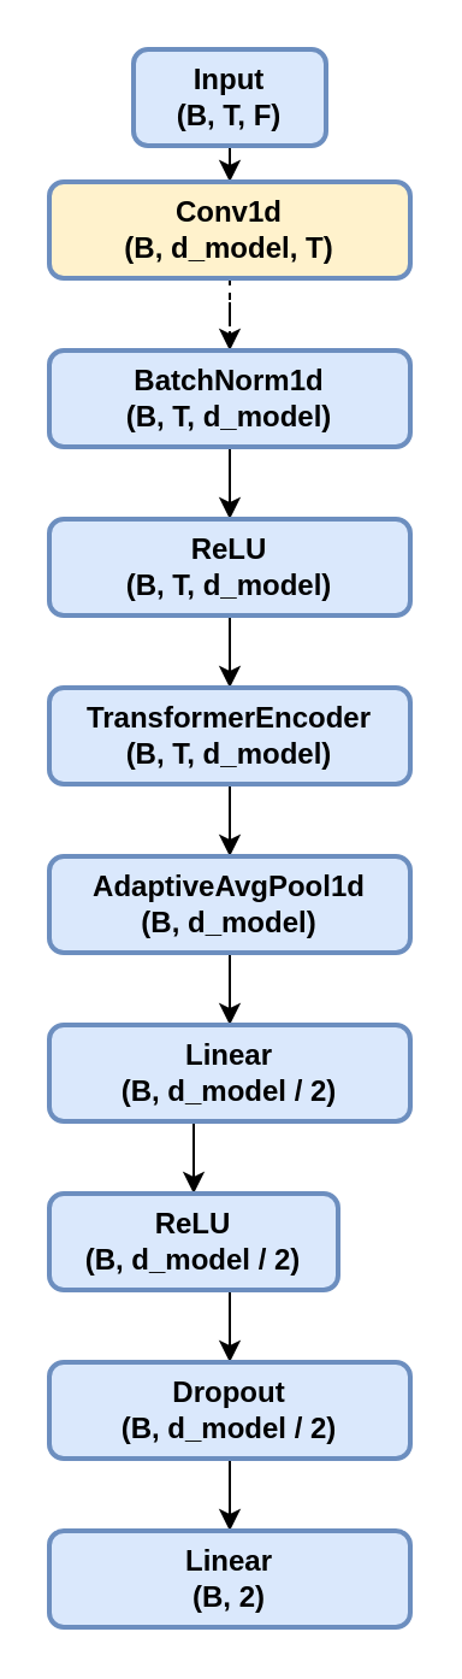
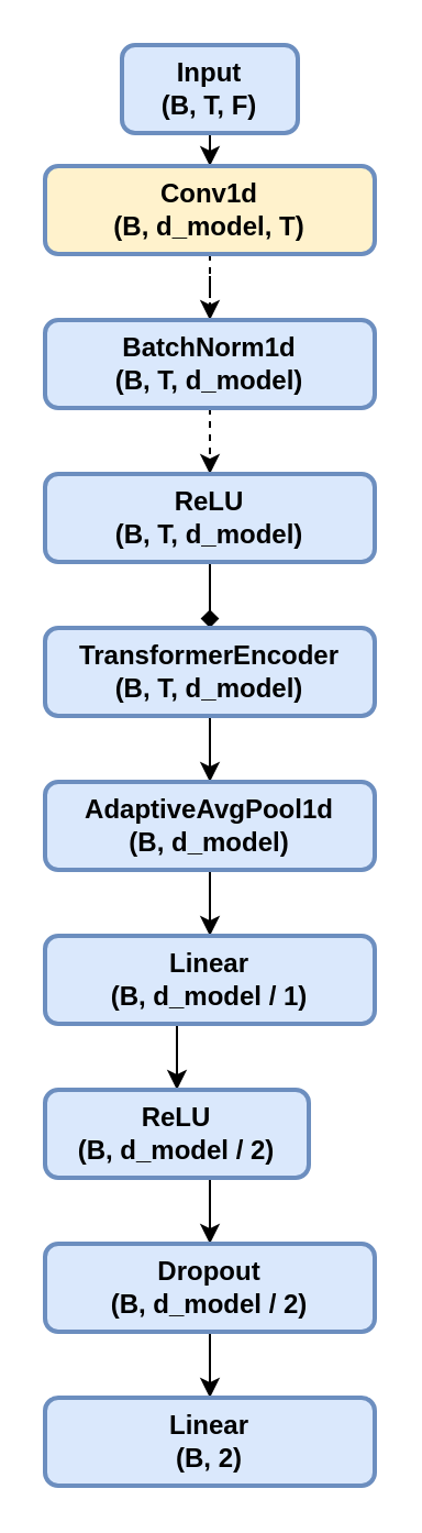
  <mxCell id="0" />
  <mxCell id="1" parent="0" />
  <mxCell id="2" style="edgeStyle=orthogonalEdgeStyle;rounded=0;orthogonalLoop=1;jettySize=auto;html=1;exitX=0.5;exitY=1;exitDx=0;exitDy=0;entryX=0.5;entryY=0;entryDx=0;entryDy=0;" edge="1" parent="1" source="3" target="5"><mxGeometry relative="1" as="geometry" /></mxCell>
  <mxCell id="3" value="&lt;b&gt;Input&lt;/b&gt;&lt;div&gt;&lt;b&gt;(B, T, F)&lt;/b&gt;&lt;/div&gt;" style="rounded=1;whiteSpace=wrap;html=1;fillColor=#dae8fc;strokeColor=#6c8ebf;strokeWidth=2;" vertex="1" parent="1"><mxGeometry x="55" y="20" width="80" height="40" as="geometry" /></mxCell>
  <mxCell id="4" style="edgeStyle=orthogonalEdgeStyle;rounded=0;orthogonalLoop=1;jettySize=auto;html=1;exitX=0.5;exitY=1;exitDx=0;exitDy=0;dashed=1;" edge="1" parent="1" source="5" target="7"><mxGeometry relative="1" as="geometry" /></mxCell>
  <mxCell id="5" value="&lt;b&gt;Conv1d&lt;/b&gt;&lt;br&gt;&lt;div&gt;&lt;b&gt;(B, d_model, T)&lt;/b&gt;&lt;/div&gt;" style="rounded=1;whiteSpace=wrap;html=1;fillColor=#fff2cc;strokeColor=#6c8ebf;strokeWidth=2;" vertex="1" parent="1"><mxGeometry x="20" y="75" width="150" height="40" as="geometry" /></mxCell>
- <mxCell id="6" style="edgeStyle=orthogonalEdgeStyle;rounded=0;orthogonalLoop=1;jettySize=auto;html=1;exitX=0.5;exitY=1;exitDx=0;exitDy=0;entryX=0.5;entryY=0;entryDx=0;entryDy=0;" edge="1" parent="1" source="7" target="9"><mxGeometry relative="1" as="geometry" /></mxCell>
+ <mxCell id="6" style="edgeStyle=orthogonalEdgeStyle;rounded=0;orthogonalLoop=1;jettySize=auto;html=1;exitX=0.5;exitY=1;exitDx=0;exitDy=0;entryX=0.5;entryY=0;entryDx=0;entryDy=0;dashed=1;" edge="1" parent="1" source="7" target="9"><mxGeometry relative="1" as="geometry" /></mxCell>
  <mxCell id="7" value="&lt;b&gt;BatchNorm1d&lt;/b&gt;&lt;br&gt;&lt;div&gt;&lt;b&gt;(B, T, d_model)&lt;/b&gt;&lt;/div&gt;" style="rounded=1;whiteSpace=wrap;html=1;fillColor=#dae8fc;strokeColor=#6c8ebf;strokeWidth=2;" vertex="1" parent="1"><mxGeometry x="20" y="145" width="150" height="40" as="geometry" /></mxCell>
- <mxCell id="8" style="edgeStyle=orthogonalEdgeStyle;rounded=0;orthogonalLoop=1;jettySize=auto;html=1;exitX=0.5;exitY=1;exitDx=0;exitDy=0;entryX=0.5;entryY=0;entryDx=0;entryDy=0;" edge="1" parent="1" source="9" target="11"><mxGeometry relative="1" as="geometry" /></mxCell>
+ <mxCell id="8" style="edgeStyle=orthogonalEdgeStyle;rounded=0;orthogonalLoop=1;jettySize=auto;html=1;exitX=0.5;exitY=1;exitDx=0;exitDy=0;entryX=0.5;entryY=0;entryDx=0;entryDy=0;endArrow=diamond;" edge="1" parent="1" source="9" target="11"><mxGeometry relative="1" as="geometry" /></mxCell>
  <mxCell id="9" value="&lt;b&gt;ReLU&lt;/b&gt;&lt;br&gt;&lt;div&gt;&lt;b&gt;(B, T, d_model)&lt;/b&gt;&lt;/div&gt;" style="rounded=1;whiteSpace=wrap;html=1;fillColor=#dae8fc;strokeColor=#6c8ebf;strokeWidth=2;" vertex="1" parent="1"><mxGeometry x="20" y="215" width="150" height="40" as="geometry" /></mxCell>
  <mxCell id="10" style="edgeStyle=orthogonalEdgeStyle;rounded=0;orthogonalLoop=1;jettySize=auto;html=1;exitX=0.5;exitY=1;exitDx=0;exitDy=0;entryX=0.5;entryY=0;entryDx=0;entryDy=0;" edge="1" parent="1" source="11" target="13"><mxGeometry relative="1" as="geometry" /></mxCell>
  <mxCell id="11" value="&lt;b&gt;TransformerEncoder&lt;/b&gt;&lt;br&gt;&lt;div&gt;&lt;b&gt;(B, T, d_model)&lt;/b&gt;&lt;/div&gt;" style="rounded=1;whiteSpace=wrap;html=1;fillColor=#dae8fc;strokeColor=#6c8ebf;strokeWidth=2;" vertex="1" parent="1"><mxGeometry x="20" y="285" width="150" height="40" as="geometry" /></mxCell>
  <mxCell id="12" style="edgeStyle=orthogonalEdgeStyle;rounded=0;orthogonalLoop=1;jettySize=auto;html=1;exitX=0.5;exitY=1;exitDx=0;exitDy=0;entryX=0.5;entryY=0;entryDx=0;entryDy=0;" edge="1" parent="1" source="13" target="15"><mxGeometry relative="1" as="geometry" /></mxCell>
  <mxCell id="13" value="&lt;b&gt;AdaptiveAvgPool1d&lt;/b&gt;&lt;br&gt;&lt;div&gt;&lt;b&gt;(B, d_model)&lt;/b&gt;&lt;/div&gt;" style="rounded=1;whiteSpace=wrap;html=1;fillColor=#dae8fc;strokeColor=#6c8ebf;strokeWidth=2;" vertex="1" parent="1"><mxGeometry x="20" y="355" width="150" height="40" as="geometry" /></mxCell>
  <mxCell id="14" style="edgeStyle=orthogonalEdgeStyle;rounded=0;orthogonalLoop=1;jettySize=auto;html=1;exitX=0.5;exitY=1;exitDx=0;exitDy=0;entryX=0.5;entryY=0;entryDx=0;entryDy=0;" edge="1" parent="1" source="15" target="17"><mxGeometry relative="1" as="geometry" /></mxCell>
- <mxCell id="15" value="&lt;b&gt;Linear&lt;/b&gt;&lt;br&gt;&lt;div&gt;&lt;b&gt;(B, d_model / 2)&lt;/b&gt;&lt;/div&gt;" style="rounded=1;whiteSpace=wrap;html=1;fillColor=#dae8fc;strokeColor=#6c8ebf;strokeWidth=2;" vertex="1" parent="1"><mxGeometry x="20" y="425" width="150" height="40" as="geometry" /></mxCell>
+ <mxCell id="15" value="&lt;b&gt;Linear&lt;/b&gt;&lt;br&gt;&lt;div&gt;&lt;b&gt;(B, d_model / 1)&lt;/b&gt;&lt;/div&gt;" style="rounded=1;whiteSpace=wrap;html=1;fillColor=#dae8fc;strokeColor=#6c8ebf;strokeWidth=2;" vertex="1" parent="1"><mxGeometry x="20" y="425" width="150" height="40" as="geometry" /></mxCell>
  <mxCell id="16" style="edgeStyle=orthogonalEdgeStyle;rounded=0;orthogonalLoop=1;jettySize=auto;html=1;exitX=0.5;exitY=1;exitDx=0;exitDy=0;entryX=0.5;entryY=0;entryDx=0;entryDy=0;" edge="1" parent="1" source="17" target="19"><mxGeometry relative="1" as="geometry" /></mxCell>
  <mxCell id="17" value="&lt;b&gt;ReLU&lt;/b&gt;&lt;br&gt;&lt;div&gt;&lt;b style=&quot;--tw-scale-x: 1; --tw-scale-y: 1; --tw-pan-x: ; --tw-pan-y: ; --tw-pinch-zoom: ; --tw-scroll-snap-strictness: proximity; --tw-gradient-from-position: ; --tw-gradient-via-position: ; --tw-gradient-to-position: ; --tw-ordinal: ; --tw-slashed-zero: ; --tw-numeric-figure: ; --tw-numeric-spacing: ; --tw-numeric-fraction: ; --tw-ring-inset: ; --tw-ring-offset-width: 0px; --tw-ring-offset-color: #fff; --tw-ring-color: rgb(59 130 246 / .5); --tw-ring-offset-shadow: 0 0 #0000; --tw-ring-shadow: 0 0 #0000; --tw-shadow: 0 0 #0000; --tw-shadow-colored: 0 0 #0000; --tw-blur: ; --tw-brightness: ; --tw-contrast: ; --tw-grayscale: ; --tw-hue-rotate: ; --tw-invert: ; --tw-saturate: ; --tw-sepia: ; --tw-drop-shadow: ; --tw-backdrop-blur: ; --tw-backdrop-brightness: ; --tw-backdrop-contrast: ; --tw-backdrop-grayscale: ; --tw-backdrop-hue-rotate: ; --tw-backdrop-invert: ; --tw-backdrop-opacity: ; --tw-backdrop-saturate: ; --tw-backdrop-sepia: ;&quot;&gt;(B, d_model / 2)&lt;/b&gt;&lt;/div&gt;" style="rounded=1;whiteSpace=wrap;html=1;fillColor=#dae8fc;strokeColor=#6c8ebf;strokeWidth=2;" vertex="1" parent="1"><mxGeometry x="20" y="495" width="120" height="40" as="geometry" /></mxCell>
  <mxCell id="18" style="edgeStyle=orthogonalEdgeStyle;rounded=0;orthogonalLoop=1;jettySize=auto;html=1;exitX=0.5;exitY=1;exitDx=0;exitDy=0;entryX=0.5;entryY=0;entryDx=0;entryDy=0;" edge="1" parent="1" source="19" target="20"><mxGeometry relative="1" as="geometry" /></mxCell>
  <mxCell id="19" value="&lt;b&gt;Dropout&lt;/b&gt;&lt;br&gt;&lt;div&gt;&lt;b style=&quot;--tw-scale-x: 1; --tw-scale-y: 1; --tw-pan-x: ; --tw-pan-y: ; --tw-pinch-zoom: ; --tw-scroll-snap-strictness: proximity; --tw-gradient-from-position: ; --tw-gradient-via-position: ; --tw-gradient-to-position: ; --tw-ordinal: ; --tw-slashed-zero: ; --tw-numeric-figure: ; --tw-numeric-spacing: ; --tw-numeric-fraction: ; --tw-ring-inset: ; --tw-ring-offset-width: 0px; --tw-ring-offset-color: light-dark(#fff, #000000); --tw-ring-color: rgb(59 130 246 / .5); --tw-ring-offset-shadow: 0 0 #0000; --tw-ring-shadow: 0 0 #0000; --tw-shadow: 0 0 #0000; --tw-shadow-colored: 0 0 #0000; --tw-blur: ; --tw-brightness: ; --tw-contrast: ; --tw-grayscale: ; --tw-hue-rotate: ; --tw-invert: ; --tw-saturate: ; --tw-sepia: ; --tw-drop-shadow: ; --tw-backdrop-blur: ; --tw-backdrop-brightness: ; --tw-backdrop-contrast: ; --tw-backdrop-grayscale: ; --tw-backdrop-hue-rotate: ; --tw-backdrop-invert: ; --tw-backdrop-opacity: ; --tw-backdrop-saturate: ; --tw-backdrop-sepia: ;&quot;&gt;(B, d_model / 2)&lt;/b&gt;&lt;/div&gt;" style="rounded=1;whiteSpace=wrap;html=1;fillColor=#dae8fc;strokeColor=#6c8ebf;strokeWidth=2;" vertex="1" parent="1"><mxGeometry x="20" y="565" width="150" height="40" as="geometry" /></mxCell>
  <mxCell id="20" value="&lt;b&gt;Linear&lt;/b&gt;&lt;br&gt;&lt;div&gt;&lt;b&gt;(B, 2)&lt;/b&gt;&lt;/div&gt;" style="rounded=1;whiteSpace=wrap;html=1;fillColor=#dae8fc;strokeColor=#6c8ebf;strokeWidth=2;" vertex="1" parent="1"><mxGeometry x="20" y="635" width="150" height="40" as="geometry" /></mxCell>
